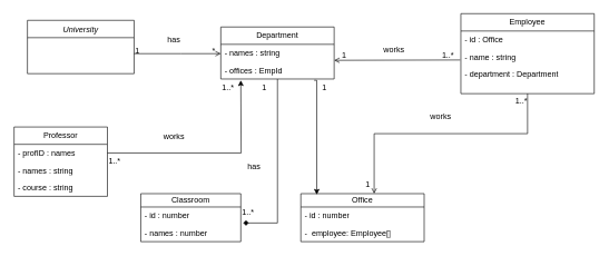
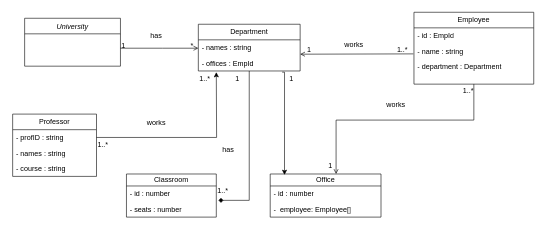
  <mxCell id="0" />
  <mxCell id="1" parent="0" />
  <mxCell id="2" value="University" style="swimlane;fontStyle=2;align=center;verticalAlign=top;childLayout=stackLayout;horizontal=1;startSize=26;horizontalStack=0;resizeParent=1;resizeLast=0;collapsible=1;marginBottom=0;rounded=0;shadow=0;strokeWidth=1;" parent="1" vertex="1"><mxGeometry x="40" y="30" width="160" height="80" as="geometry"><mxRectangle x="230" y="140" width="160" height="26" as="alternateBounds" /></mxGeometry></mxCell>
  <mxCell id="3" value="" style="endArrow=open;shadow=0;strokeWidth=1;rounded=0;endFill=1;edgeStyle=elbowEdgeStyle;elbow=vertical;" parent="1" source="2" edge="1"><mxGeometry x="0.5" y="41" relative="1" as="geometry"><mxPoint x="200" y="92" as="sourcePoint" /><mxPoint x="330" y="80" as="targetPoint" /><mxPoint x="-40" y="32" as="offset" /><Array as="points"><mxPoint x="270" y="80" /><mxPoint x="270" y="50" /><mxPoint x="360" y="89" /></Array></mxGeometry></mxCell>
  <mxCell id="4" value="1" style="resizable=0;align=left;verticalAlign=bottom;labelBackgroundColor=none;fontSize=12;" parent="3" connectable="0" vertex="1"><mxGeometry x="-1" relative="1" as="geometry"><mxPoint y="4" as="offset" /></mxGeometry></mxCell>
  <mxCell id="5" value="*" style="resizable=0;align=right;verticalAlign=bottom;labelBackgroundColor=none;fontSize=12;" parent="3" connectable="0" vertex="1"><mxGeometry x="1" relative="1" as="geometry"><mxPoint x="-7" y="4" as="offset" /></mxGeometry></mxCell>
  <mxCell id="6" style="edgeStyle=orthogonalEdgeStyle;rounded=0;orthogonalLoop=1;jettySize=auto;html=1;entryX=1.024;entryY=-0.077;entryDx=0;entryDy=0;entryPerimeter=0;endArrow=diamond;" edge="1" parent="1" source="7" target="15"><mxGeometry relative="1" as="geometry" /></mxCell>
  <mxCell id="7" value="Department" style="swimlane;fontStyle=0;childLayout=stackLayout;horizontal=1;startSize=26;fillColor=none;horizontalStack=0;resizeParent=1;resizeParentMax=0;resizeLast=0;collapsible=1;marginBottom=0;whiteSpace=wrap;html=1;" vertex="1" parent="1"><mxGeometry x="330" y="40" width="170" height="78" as="geometry" /></mxCell>
  <mxCell id="8" value="- names : string" style="text;strokeColor=none;fillColor=none;align=left;verticalAlign=top;spacingLeft=4;spacingRight=4;overflow=hidden;rotatable=0;points=[[0,0.5],[1,0.5]];portConstraint=eastwest;whiteSpace=wrap;html=1;" vertex="1" parent="7"><mxGeometry y="26" width="170" height="26" as="geometry" /></mxCell>
  <mxCell id="9" value="- offices : EmpId" style="text;strokeColor=none;fillColor=none;align=left;verticalAlign=top;spacingLeft=4;spacingRight=4;overflow=hidden;rotatable=0;points=[[0,0.5],[1,0.5]];portConstraint=eastwest;whiteSpace=wrap;html=1;" vertex="1" parent="7"><mxGeometry y="52" width="170" height="26" as="geometry" /></mxCell>
  <mxCell id="10" value="Office" style="swimlane;fontStyle=0;childLayout=stackLayout;horizontal=1;startSize=20;fillColor=none;horizontalStack=0;resizeParent=1;resizeParentMax=0;resizeLast=0;collapsible=1;marginBottom=0;whiteSpace=wrap;html=1;" vertex="1" parent="1"><mxGeometry x="450" y="290" width="185" height="72" as="geometry" /></mxCell>
  <mxCell id="11" value="- id : number" style="text;strokeColor=none;fillColor=none;align=left;verticalAlign=top;spacingLeft=4;spacingRight=4;overflow=hidden;rotatable=0;points=[[0,0.5],[1,0.5]];portConstraint=eastwest;whiteSpace=wrap;html=1;" vertex="1" parent="10"><mxGeometry y="20" width="185" height="26" as="geometry" /></mxCell>
  <mxCell id="12" value="-&amp;nbsp; employee: Employee[]" style="text;strokeColor=none;fillColor=none;align=left;verticalAlign=top;spacingLeft=4;spacingRight=4;overflow=hidden;rotatable=0;points=[[0,0.5],[1,0.5]];portConstraint=eastwest;whiteSpace=wrap;html=1;" vertex="1" parent="10"><mxGeometry y="46" width="185" height="26" as="geometry" /></mxCell>
  <mxCell id="13" value="Classroom" style="swimlane;fontStyle=0;childLayout=stackLayout;horizontal=1;startSize=20;fillColor=none;horizontalStack=0;resizeParent=1;resizeParentMax=0;resizeLast=0;collapsible=1;marginBottom=0;whiteSpace=wrap;html=1;" vertex="1" parent="1"><mxGeometry x="210" y="290" width="150" height="72" as="geometry" /></mxCell>
  <mxCell id="14" value="- id : number" style="text;strokeColor=none;fillColor=none;align=left;verticalAlign=top;spacingLeft=4;spacingRight=4;overflow=hidden;rotatable=0;points=[[0,0.5],[1,0.5]];portConstraint=eastwest;whiteSpace=wrap;html=1;" vertex="1" parent="13"><mxGeometry y="20" width="150" height="26" as="geometry" /></mxCell>
- <mxCell id="15" value="- names : number" style="text;strokeColor=none;fillColor=none;align=left;verticalAlign=top;spacingLeft=4;spacingRight=4;overflow=hidden;rotatable=0;points=[[0,0.5],[1,0.5]];portConstraint=eastwest;whiteSpace=wrap;html=1;" vertex="1" parent="13"><mxGeometry y="46" width="150" height="26" as="geometry" /></mxCell>
+ <mxCell id="15" value="- seats : number" style="text;strokeColor=none;fillColor=none;align=left;verticalAlign=top;spacingLeft=4;spacingRight=4;overflow=hidden;rotatable=0;points=[[0,0.5],[1,0.5]];portConstraint=eastwest;whiteSpace=wrap;html=1;" vertex="1" parent="13"><mxGeometry y="46" width="150" height="26" as="geometry" /></mxCell>
  <mxCell id="16" value="Employee" style="swimlane;fontStyle=0;childLayout=stackLayout;horizontal=1;startSize=26;fillColor=none;horizontalStack=0;resizeParent=1;resizeParentMax=0;resizeLast=0;collapsible=1;marginBottom=0;whiteSpace=wrap;html=1;" vertex="1" parent="1"><mxGeometry x="690" y="20" width="200" height="120" as="geometry" /></mxCell>
- <mxCell id="17" value="- id : Office" style="text;strokeColor=none;fillColor=none;align=left;verticalAlign=top;spacingLeft=4;spacingRight=4;overflow=hidden;rotatable=0;points=[[0,0.5],[1,0.5]];portConstraint=eastwest;whiteSpace=wrap;html=1;" vertex="1" parent="16"><mxGeometry y="26" width="200" height="26" as="geometry" /></mxCell>
+ <mxCell id="17" value="- id : EmpId" style="text;strokeColor=none;fillColor=none;align=left;verticalAlign=top;spacingLeft=4;spacingRight=4;overflow=hidden;rotatable=0;points=[[0,0.5],[1,0.5]];portConstraint=eastwest;whiteSpace=wrap;html=1;" vertex="1" parent="16"><mxGeometry y="26" width="200" height="26" as="geometry" /></mxCell>
  <mxCell id="18" value="- name : string" style="text;strokeColor=none;fillColor=none;align=left;verticalAlign=top;spacingLeft=4;spacingRight=4;overflow=hidden;rotatable=0;points=[[0,0.5],[1,0.5]];portConstraint=eastwest;whiteSpace=wrap;html=1;" vertex="1" parent="16"><mxGeometry y="52" width="200" height="26" as="geometry" /></mxCell>
  <mxCell id="19" value="- department : Department" style="text;strokeColor=none;fillColor=none;align=left;verticalAlign=top;spacingLeft=4;spacingRight=4;overflow=hidden;rotatable=0;points=[[0,0.5],[1,0.5]];portConstraint=eastwest;whiteSpace=wrap;html=1;" vertex="1" parent="16"><mxGeometry y="78" width="200" height="42" as="geometry" /></mxCell>
  <mxCell id="20" value="" style="endArrow=open;shadow=0;strokeWidth=1;rounded=0;endFill=1;edgeStyle=elbowEdgeStyle;elbow=vertical;exitX=-0.005;exitY=0.671;exitDx=0;exitDy=0;exitPerimeter=0;" edge="1" parent="1" source="18"><mxGeometry x="0.5" y="41" relative="1" as="geometry"><mxPoint x="640" y="110" as="sourcePoint" /><mxPoint x="500" y="90" as="targetPoint" /><mxPoint x="-40" y="32" as="offset" /><Array as="points"><mxPoint x="520" y="90" /><mxPoint x="580" y="90" /><mxPoint x="570" y="100" /><mxPoint x="580" y="140" /><mxPoint x="670" y="179" /></Array></mxGeometry></mxCell>
  <mxCell id="21" value="1..*" style="resizable=0;align=left;verticalAlign=bottom;labelBackgroundColor=none;fontSize=12;" connectable="0" vertex="1" parent="20"><mxGeometry x="-1" relative="1" as="geometry"><mxPoint x="-29" y="1" as="offset" /></mxGeometry></mxCell>
  <mxCell id="22" value="1" style="resizable=0;align=right;verticalAlign=bottom;labelBackgroundColor=none;fontSize=12;" connectable="0" vertex="1" parent="20"><mxGeometry x="1" relative="1" as="geometry"><mxPoint x="20" as="offset" /></mxGeometry></mxCell>
  <mxCell id="23" value="works" style="text;html=1;strokeColor=none;fillColor=none;align=center;verticalAlign=middle;whiteSpace=wrap;rounded=0;" vertex="1" parent="1"><mxGeometry x="560" y="60" width="60" height="30" as="geometry" /></mxCell>
  <mxCell id="24" style="edgeStyle=orthogonalEdgeStyle;rounded=0;orthogonalLoop=1;jettySize=auto;html=1;endArrow=open;" edge="1" parent="1" source="19" target="10"><mxGeometry relative="1" as="geometry"><Array as="points"><mxPoint x="790" y="200" /><mxPoint x="560" y="200" /></Array></mxGeometry></mxCell>
  <mxCell id="25" value="1" style="resizable=0;align=right;verticalAlign=bottom;labelBackgroundColor=none;fontSize=12;" connectable="0" vertex="1" parent="1"><mxGeometry x="739.998" y="90" as="geometry"><mxPoint x="-185" y="194" as="offset" /></mxGeometry></mxCell>
  <mxCell id="26" value="1..*" style="resizable=0;align=left;verticalAlign=bottom;labelBackgroundColor=none;fontSize=12;" connectable="0" vertex="1" parent="1"><mxGeometry x="770" y="159.996" as="geometry" /></mxCell>
  <mxCell id="27" value="works" style="text;html=1;strokeColor=none;fillColor=none;align=center;verticalAlign=middle;whiteSpace=wrap;rounded=0;" vertex="1" parent="1"><mxGeometry x="630" y="160" width="60" height="30" as="geometry" /></mxCell>
  <mxCell id="28" style="edgeStyle=orthogonalEdgeStyle;rounded=0;orthogonalLoop=1;jettySize=auto;html=1;entryX=0.129;entryY=0.021;entryDx=0;entryDy=0;entryPerimeter=0;" edge="1" parent="1" target="10"><mxGeometry relative="1" as="geometry"><mxPoint x="470" y="120" as="sourcePoint" /><Array as="points"><mxPoint x="474" y="120" /></Array></mxGeometry></mxCell>
  <mxCell id="29" value="1" style="resizable=0;align=right;verticalAlign=bottom;labelBackgroundColor=none;fontSize=12;" connectable="0" vertex="1" parent="1"><mxGeometry x="489.998" y="140" as="geometry" /></mxCell>
  <mxCell id="30" value="1..*" style="resizable=0;align=left;verticalAlign=bottom;labelBackgroundColor=none;fontSize=12;" connectable="0" vertex="1" parent="1"><mxGeometry x="330" y="139.996" as="geometry" /></mxCell>
  <mxCell id="31" value="Professor" style="swimlane;fontStyle=0;childLayout=stackLayout;horizontal=1;startSize=26;fillColor=none;horizontalStack=0;resizeParent=1;resizeParentMax=0;resizeLast=0;collapsible=1;marginBottom=0;whiteSpace=wrap;html=1;" vertex="1" parent="1"><mxGeometry x="20" y="190" width="140" height="104" as="geometry" /></mxCell>
  <mxCell id="32" style="edgeStyle=orthogonalEdgeStyle;rounded=0;orthogonalLoop=1;jettySize=auto;html=1;" edge="1" parent="31" source="33"><mxGeometry relative="1" as="geometry"><mxPoint x="340" y="-70" as="targetPoint" /></mxGeometry></mxCell>
- <mxCell id="33" value="- profID : names" style="text;strokeColor=none;fillColor=none;align=left;verticalAlign=top;spacingLeft=4;spacingRight=4;overflow=hidden;rotatable=0;points=[[0,0.5],[1,0.5]];portConstraint=eastwest;whiteSpace=wrap;html=1;" vertex="1" parent="31"><mxGeometry y="26" width="140" height="26" as="geometry" /></mxCell>
+ <mxCell id="33" value="- profID : string" style="text;strokeColor=none;fillColor=none;align=left;verticalAlign=top;spacingLeft=4;spacingRight=4;overflow=hidden;rotatable=0;points=[[0,0.5],[1,0.5]];portConstraint=eastwest;whiteSpace=wrap;html=1;" vertex="1" parent="31"><mxGeometry y="26" width="140" height="26" as="geometry" /></mxCell>
  <mxCell id="34" value="- names : string" style="text;strokeColor=none;fillColor=none;align=left;verticalAlign=top;spacingLeft=4;spacingRight=4;overflow=hidden;rotatable=0;points=[[0,0.5],[1,0.5]];portConstraint=eastwest;whiteSpace=wrap;html=1;" vertex="1" parent="31"><mxGeometry y="52" width="140" height="26" as="geometry" /></mxCell>
  <mxCell id="35" value="- course : string" style="text;strokeColor=none;fillColor=none;align=left;verticalAlign=top;spacingLeft=4;spacingRight=4;overflow=hidden;rotatable=0;points=[[0,0.5],[1,0.5]];portConstraint=eastwest;whiteSpace=wrap;html=1;" vertex="1" parent="31"><mxGeometry y="78" width="140" height="26" as="geometry" /></mxCell>
  <mxCell id="36" value="1" style="resizable=0;align=right;verticalAlign=bottom;labelBackgroundColor=none;fontSize=12;" connectable="0" vertex="1" parent="1"><mxGeometry x="399.998" y="140" as="geometry" /></mxCell>
  <mxCell id="37" value="1..*" style="resizable=0;align=left;verticalAlign=bottom;labelBackgroundColor=none;fontSize=12;" connectable="0" vertex="1" parent="1"><mxGeometry x="160" y="249.996" as="geometry" /></mxCell>
  <mxCell id="38" value="1..*" style="resizable=0;align=left;verticalAlign=bottom;labelBackgroundColor=none;fontSize=12;" connectable="0" vertex="1" parent="1"><mxGeometry x="360" y="325.996" as="geometry" /></mxCell>
  <mxCell id="39" value="works" style="text;html=1;strokeColor=none;fillColor=none;align=center;verticalAlign=middle;whiteSpace=wrap;rounded=0;" vertex="1" parent="1"><mxGeometry x="230" y="190" width="60" height="30" as="geometry" /></mxCell>
  <mxCell id="40" value="has" style="text;html=1;strokeColor=none;fillColor=none;align=center;verticalAlign=middle;whiteSpace=wrap;rounded=0;" vertex="1" parent="1"><mxGeometry x="350" y="235" width="60" height="30" as="geometry" /></mxCell>
  <mxCell id="41" value="has" style="text;html=1;strokeColor=none;fillColor=none;align=center;verticalAlign=middle;whiteSpace=wrap;rounded=0;" vertex="1" parent="1"><mxGeometry x="230" y="45" width="60" height="30" as="geometry" /></mxCell>
